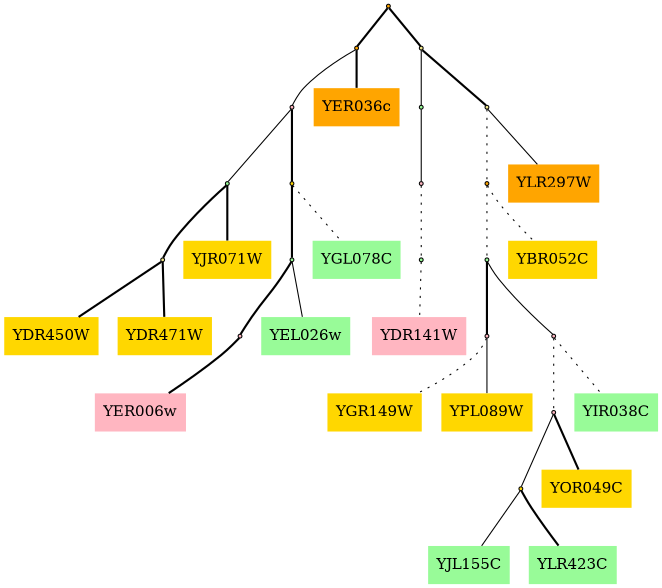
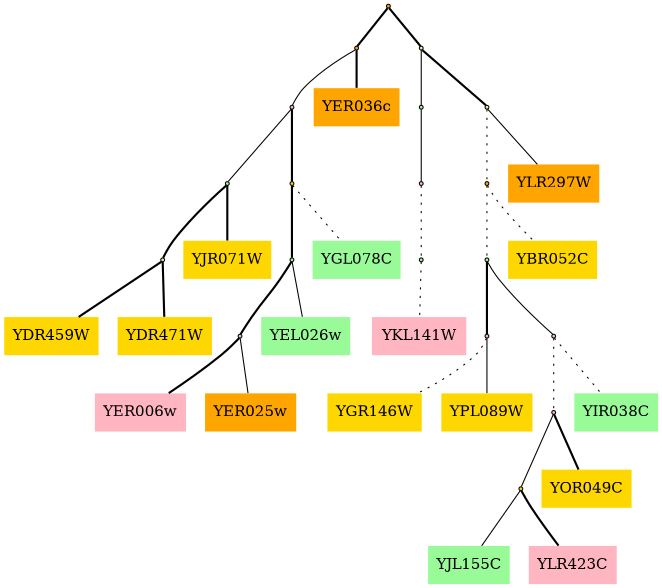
  graph {
    fontname="DejaVu Serif"
    node [fillcolor=gold fontname="DejaVu Serif" shape=point style=filled]
    edge [fontname="DejaVu Serif" style=bold]
-   YDR450W [shape=plaintext]
+   YDR450W [shape=plaintext label=YDR459W]
    "YDR450W YDR471W" [fillcolor=khaki]
    YDR471W [shape=plaintext]
-   YGR149W [shape=plaintext]
+   YGR149W [shape=plaintext label=YGR146W]
    "YGR149W YPL087W" [fillcolor=lightpink]
    n6 [label=YPL089W shape=plaintext]
    YER006w [fillcolor=lightpink shape=plaintext]
    "YER006w YER025w" [fillcolor=lightpink]
+   YER025w [fillcolor=orange shape=plaintext]
    "YDR450W YDR471W YJR071W" [fillcolor=palegreen]
    YJR071W [shape=plaintext]
    "YJL155C YLR423C"
    YJL155C [fillcolor=palegreen shape=plaintext]
-   YLR423C [fillcolor=palegreen shape=plaintext]
+   YLR423C [fillcolor=lightpink shape=plaintext]
    "YJL155C YLR423C YOR049C" [fillcolor=lightpink]
    YOR049C [shape=plaintext]
    "YOL083W YKL141W" [fillcolor=palegreen]
-   YKL141W [fillcolor=lightpink shape=plaintext label=YDR141W]
+   YKL141W [fillcolor=lightpink shape=plaintext]
    "YIR038C YJL155C YLR423C YOR049C" [fillcolor=lightpink]
    YIR038C [fillcolor=palegreen shape=plaintext]
    "YER006w YER025w YEL026w" [fillcolor=palegreen]
    YEL026w [fillcolor=palegreen shape=plaintext]
    "YOL083W YKL141W YLR038c" [fillcolor=lightpink]
    "YGR149W YPL087W YIR038C YJL155C YLR423C YOR049C" [fillcolor=palegreen]
    "YER006w YER025w YEL026w YGL078C"
    YGL078C [fillcolor=palegreen shape=plaintext]
    "YER006w YER025w YEL026w YGL078C YDR450W YDR471W YJR071W" [fillcolor=lightpink]
    "YOL083W YKL141W YLR038c YLR149C" [fillcolor=palegreen]
    "YER006w YER025w YEL026w YGL078C YDR450W YDR471W YJR071W YER036c" [fillcolor=orange]
    YER036c [fillcolor=orange shape=plaintext]
    "YGR149W YPL087W YIR038C YJL155C YLR423C YOR049C YBR052C" [fillcolor=orange]
    YBR052C [shape=plaintext]
    "YGR149W YPL087W YIR038C YJL155C YLR423C YOR049C YBR052C YLR297W" [fillcolor=khaki]
    YLR297W [fillcolor=orange shape=plaintext]
    "YGR149W YPL087W YIR038C YJL155C YLR423C YOR049C YBR052C YLR297W YOL083W YKL141W YLR038c YLR149C" [fillcolor=khaki]
    "YGR149W YPL087W YIR038C YJL155C YLR423C YOR049C YBR052C YLR297W YOL083W YKL141W YLR038c YLR149C YER006w YER025w YEL026w YGL078C YDR450W YDR471W YJR071W YER036c" [fillcolor=orange]
    "YDR450W YDR471W" -- YDR450W
    "YDR450W YDR471W" -- YDR471W
    "YGR149W YPL087W" -- YGR149W [style=dotted]
    "YGR149W YPL087W" -- n6 [style=solid]
    "YER006w YER025w" -- YER006w
+   "YER006w YER025w" -- YER025w [style=solid]
    "YDR450W YDR471W YJR071W" -- "YDR450W YDR471W"
    "YDR450W YDR471W YJR071W" -- YJR071W
    "YJL155C YLR423C" -- YJL155C [style=solid]
    "YJL155C YLR423C" -- YLR423C
    "YJL155C YLR423C YOR049C" -- "YJL155C YLR423C" [style=solid]
    "YJL155C YLR423C YOR049C" -- YOR049C
    "YOL083W YKL141W" -- YKL141W [style=dotted]
    "YIR038C YJL155C YLR423C YOR049C" -- "YJL155C YLR423C YOR049C" [style=dotted]
    "YIR038C YJL155C YLR423C YOR049C" -- YIR038C [style=dotted]
    "YER006w YER025w YEL026w" -- "YER006w YER025w"
    "YER006w YER025w YEL026w" -- YEL026w [style=solid]
    "YOL083W YKL141W YLR038c" -- "YOL083W YKL141W" [style=dotted]
    "YGR149W YPL087W YIR038C YJL155C YLR423C YOR049C" -- "YGR149W YPL087W"
    "YGR149W YPL087W YIR038C YJL155C YLR423C YOR049C" -- "YIR038C YJL155C YLR423C YOR049C" [style=solid]
    "YER006w YER025w YEL026w YGL078C" -- "YER006w YER025w YEL026w"
    "YER006w YER025w YEL026w YGL078C" -- YGL078C [style=dotted]
    "YER006w YER025w YEL026w YGL078C YDR450W YDR471W YJR071W" -- "YDR450W YDR471W YJR071W" [style=solid]
    "YER006w YER025w YEL026w YGL078C YDR450W YDR471W YJR071W" -- "YER006w YER025w YEL026w YGL078C"
    "YOL083W YKL141W YLR038c YLR149C" -- "YOL083W YKL141W YLR038c" [style=solid]
    "YER006w YER025w YEL026w YGL078C YDR450W YDR471W YJR071W YER036c" -- "YER006w YER025w YEL026w YGL078C YDR450W YDR471W YJR071W" [style=solid]
    "YER006w YER025w YEL026w YGL078C YDR450W YDR471W YJR071W YER036c" -- YER036c
    "YGR149W YPL087W YIR038C YJL155C YLR423C YOR049C YBR052C" -- "YGR149W YPL087W YIR038C YJL155C YLR423C YOR049C" [style=dotted]
    "YGR149W YPL087W YIR038C YJL155C YLR423C YOR049C YBR052C" -- YBR052C [style=dotted]
    "YGR149W YPL087W YIR038C YJL155C YLR423C YOR049C YBR052C YLR297W" -- "YGR149W YPL087W YIR038C YJL155C YLR423C YOR049C YBR052C" [style=dotted]
    "YGR149W YPL087W YIR038C YJL155C YLR423C YOR049C YBR052C YLR297W" -- YLR297W [style=solid]
    "YGR149W YPL087W YIR038C YJL155C YLR423C YOR049C YBR052C YLR297W YOL083W YKL141W YLR038c YLR149C" -- "YOL083W YKL141W YLR038c YLR149C" [style=solid]
    "YGR149W YPL087W YIR038C YJL155C YLR423C YOR049C YBR052C YLR297W YOL083W YKL141W YLR038c YLR149C" -- "YGR149W YPL087W YIR038C YJL155C YLR423C YOR049C YBR052C YLR297W"
    "YGR149W YPL087W YIR038C YJL155C YLR423C YOR049C YBR052C YLR297W YOL083W YKL141W YLR038c YLR149C YER006w YER025w YEL026w YGL078C YDR450W YDR471W YJR071W YER036c" -- "YER006w YER025w YEL026w YGL078C YDR450W YDR471W YJR071W YER036c"
    "YGR149W YPL087W YIR038C YJL155C YLR423C YOR049C YBR052C YLR297W YOL083W YKL141W YLR038c YLR149C YER006w YER025w YEL026w YGL078C YDR450W YDR471W YJR071W YER036c" -- "YGR149W YPL087W YIR038C YJL155C YLR423C YOR049C YBR052C YLR297W YOL083W YKL141W YLR038c YLR149C"
  }
